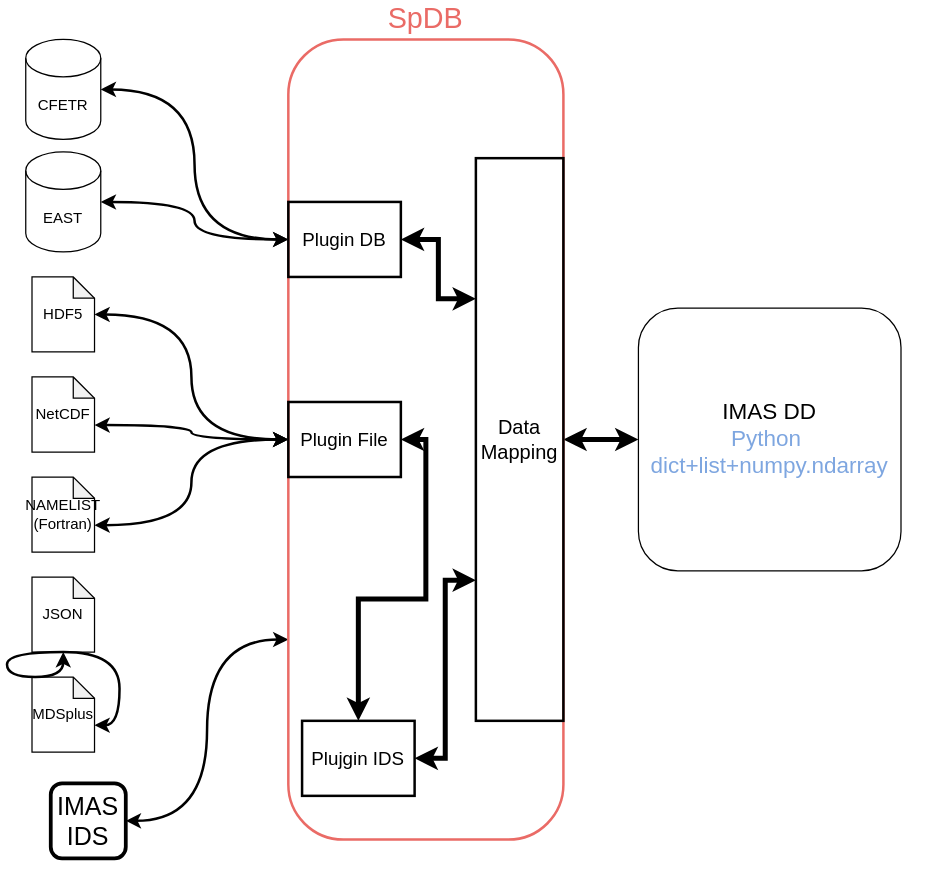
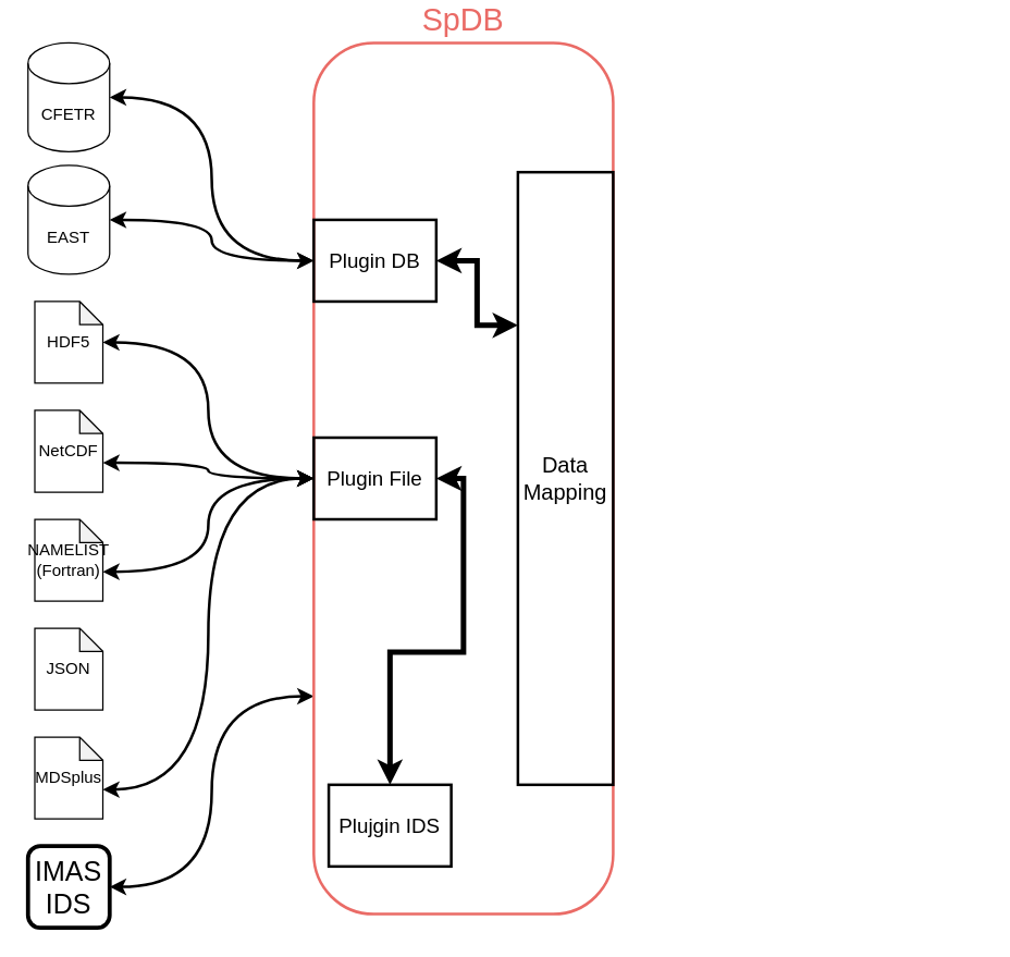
  <mxCell id="0" />
  <mxCell id="1" parent="0" />
  <mxCell id="2" style="edgeStyle=orthogonalEdgeStyle;rounded=0;orthogonalLoop=1;jettySize=auto;html=1;exitX=1;exitY=0.5;exitDx=0;exitDy=0;startArrow=classic;startFill=1;strokeWidth=2;curved=1;entryX=0;entryY=0.75;entryDx=0;entryDy=0;" parent="1" source="3" target="19" edge="1"><mxGeometry relative="1" as="geometry"><mxPoint x="240" y="580" as="targetPoint" /></mxGeometry></mxCell>
- <mxCell id="3" value="&lt;font style=&quot;font-size: 20px&quot;&gt;IMAS&lt;br&gt;IDS&lt;br&gt;&lt;/font&gt;" style="whiteSpace=wrap;html=1;aspect=fixed;rounded=1;fillColor=none;strokeWidth=3;" parent="1" vertex="1"><mxGeometry x="40" y="615" width="60" height="60" as="geometry" /></mxCell>
+ <mxCell id="3" value="&lt;font style=&quot;font-size: 20px&quot;&gt;IMAS&lt;br&gt;IDS&lt;br&gt;&lt;/font&gt;" style="whiteSpace=wrap;html=1;aspect=fixed;rounded=1;fillColor=none;strokeWidth=3;" parent="1" vertex="1"><mxGeometry x="20" y="610" width="60" height="60" as="geometry" /></mxCell>
  <mxCell id="4" style="edgeStyle=orthogonalEdgeStyle;curved=1;rounded=0;orthogonalLoop=1;jettySize=auto;html=1;exitX=1;exitY=0.5;exitDx=0;exitDy=0;exitPerimeter=0;entryX=0;entryY=0.25;entryDx=0;entryDy=0;startArrow=classic;startFill=1;strokeWidth=2;" parent="1" source="5" target="19" edge="1"><mxGeometry relative="1" as="geometry"><mxPoint x="285.147" y="195.147" as="targetPoint" /></mxGeometry></mxCell>
  <mxCell id="5" value="EAST" style="shape=cylinder3;whiteSpace=wrap;html=1;boundedLbl=1;backgroundOutline=1;size=15;rounded=1;strokeWidth=1;fillColor=none;" parent="1" vertex="1"><mxGeometry x="20" y="110" width="60" height="80" as="geometry" /></mxCell>
  <mxCell id="6" style="edgeStyle=orthogonalEdgeStyle;curved=1;rounded=0;orthogonalLoop=1;jettySize=auto;html=1;exitX=1;exitY=0.5;exitDx=0;exitDy=0;exitPerimeter=0;startArrow=classic;startFill=1;strokeWidth=2;entryX=0;entryY=0.25;entryDx=0;entryDy=0;" parent="1" source="7" target="19" edge="1"><mxGeometry relative="1" as="geometry"><mxPoint x="270" y="160" as="targetPoint" /></mxGeometry></mxCell>
  <mxCell id="7" value="CFETR" style="shape=cylinder3;whiteSpace=wrap;html=1;boundedLbl=1;backgroundOutline=1;size=15;rounded=1;strokeWidth=1;fillColor=none;" parent="1" vertex="1"><mxGeometry x="20" y="20" width="60" height="80" as="geometry" /></mxCell>
  <mxCell id="8" value="" style="edgeStyle=orthogonalEdgeStyle;curved=1;rounded=0;orthogonalLoop=1;jettySize=auto;html=1;startArrow=classic;startFill=1;strokeWidth=2;entryX=0;entryY=0.5;entryDx=0;entryDy=0;" parent="1" source="9" target="19" edge="1"><mxGeometry relative="1" as="geometry"><mxPoint x="240" y="280" as="targetPoint" /></mxGeometry></mxCell>
  <mxCell id="9" value="HDF5" style="shape=note;whiteSpace=wrap;html=1;backgroundOutline=1;darkOpacity=0.05;rounded=1;strokeWidth=1;fillColor=none;size=17;" parent="1" vertex="1"><mxGeometry x="25" y="210" width="50" height="60" as="geometry" /></mxCell>
- <mxCell id="10" style="edgeStyle=orthogonalEdgeStyle;curved=1;rounded=0;orthogonalLoop=1;jettySize=auto;html=1;exitX=0;exitY=0;exitDx=50;exitDy=38.5;exitPerimeter=0;startArrow=classic;startFill=1;strokeWidth=2;entryX=0;entryY=0.5;entryDx=0;entryDy=0;" parent="1" source="11" target="19" edge="1"><mxGeometry relative="1" as="geometry"><mxPoint x="285" y="459" as="targetPoint" /></mxGeometry></mxCell>
+ <mxCell id="10" style="edgeStyle=orthogonalEdgeStyle;curved=1;rounded=0;orthogonalLoop=1;jettySize=auto;html=1;exitX=0;exitY=0;exitDx=50;exitDy=38.5;exitPerimeter=0;startArrow=classic;startFill=1;strokeWidth=2;" parent="1" source="11" target="24" edge="1"><mxGeometry relative="1" as="geometry"><mxPoint x="285" y="459" as="targetPoint" /></mxGeometry></mxCell>
  <mxCell id="11" value="NAMELIST&lt;br&gt;(Fortran)" style="shape=note;whiteSpace=wrap;html=1;backgroundOutline=1;darkOpacity=0.05;rounded=1;strokeWidth=1;fillColor=none;size=17;" parent="1" vertex="1"><mxGeometry x="25" y="370" width="50" height="60" as="geometry" /></mxCell>
  <mxCell id="12" style="edgeStyle=orthogonalEdgeStyle;curved=1;rounded=0;orthogonalLoop=1;jettySize=auto;html=1;exitX=0;exitY=0;exitDx=50;exitDy=38.5;exitPerimeter=0;startArrow=classic;startFill=1;strokeWidth=2;entryX=0;entryY=0.5;entryDx=0;entryDy=0;" parent="1" source="13" target="19" edge="1"><mxGeometry relative="1" as="geometry"><mxPoint x="260" y="373" as="targetPoint" /></mxGeometry></mxCell>
  <mxCell id="13" value="NetCDF" style="shape=note;whiteSpace=wrap;html=1;backgroundOutline=1;darkOpacity=0.05;rounded=1;strokeWidth=1;fillColor=none;size=17;" parent="1" vertex="1"><mxGeometry x="25" y="290" width="50" height="60" as="geometry" /></mxCell>
- <mxCell id="14" style="edgeStyle=orthogonalEdgeStyle;curved=1;rounded=0;orthogonalLoop=1;jettySize=auto;html=1;exitX=0;exitY=0;exitDx=50;exitDy=38.5;exitPerimeter=0;startArrow=classic;startFill=1;strokeWidth=2;" parent="1" source="15" target="16" edge="1"><mxGeometry relative="1" as="geometry"><mxPoint x="454.853" y="364.853" as="targetPoint" /></mxGeometry></mxCell>
+ <mxCell id="14" style="edgeStyle=orthogonalEdgeStyle;curved=1;rounded=0;orthogonalLoop=1;jettySize=auto;html=1;exitX=0;exitY=0;exitDx=50;exitDy=38.5;exitPerimeter=0;entryX=0;entryY=0.5;entryDx=0;entryDy=0;startArrow=classic;startFill=1;strokeWidth=2;" parent="1" source="15" target="19" edge="1"><mxGeometry relative="1" as="geometry"><mxPoint x="454.853" y="364.853" as="targetPoint" /></mxGeometry></mxCell>
  <mxCell id="15" value="MDSplus" style="shape=note;whiteSpace=wrap;html=1;backgroundOutline=1;darkOpacity=0.05;rounded=1;strokeWidth=1;fillColor=none;size=17;" parent="1" vertex="1"><mxGeometry x="25" y="530" width="50" height="60" as="geometry" /></mxCell>
  <mxCell id="16" value="JSON" style="shape=note;whiteSpace=wrap;html=1;backgroundOutline=1;darkOpacity=0.05;rounded=1;strokeWidth=1;fillColor=none;size=17;" parent="1" vertex="1"><mxGeometry x="25" y="450" width="50" height="60" as="geometry" /></mxCell>
- <mxCell id="17" value="&lt;font style=&quot;font-size: 18px&quot;&gt;IMAS DD&lt;br&gt;&lt;font color=&quot;#7ea6e0&quot;&gt;Python&amp;nbsp;&lt;br&gt;dict+list+numpy.ndarray&lt;/font&gt;&lt;/font&gt;" style="rounded=1;whiteSpace=wrap;html=1;fontFamily=Helvetica;fontSize=12;fontColor=#000000;align=center;strokeColor=#000000;" parent="1" vertex="1"><mxGeometry x="510" y="235" width="210" height="210" as="geometry" /></mxCell>
- <mxCell id="18" style="edgeStyle=orthogonalEdgeStyle;rounded=0;orthogonalLoop=1;jettySize=auto;html=1;exitX=1;exitY=0.5;exitDx=0;exitDy=0;strokeWidth=4;startArrow=classic;startFill=1;fontSize=8;" parent="1" source="19" target="17" edge="1"><mxGeometry relative="1" as="geometry" /></mxCell>
  <mxCell id="19" value="&lt;font style=&quot;font-size: 23px&quot; color=&quot;#ea6b66&quot;&gt;SpDB&lt;/font&gt;" style="rounded=1;whiteSpace=wrap;html=1;fillColor=none;strokeWidth=2;fontColor=#FFB570;arcSize=20;labelPosition=center;verticalLabelPosition=top;align=center;verticalAlign=bottom;strokeColor=#EA6B66;" parent="1" vertex="1"><mxGeometry x="230" y="20" width="220" height="640" as="geometry" /></mxCell>
  <mxCell id="20" value="&lt;font style=&quot;font-size: 16px&quot; color=&quot;#000000&quot;&gt;Data&lt;br&gt;Mapping&lt;/font&gt;" style="rounded=0;whiteSpace=wrap;html=1;strokeWidth=2;fillColor=none;fontSize=8;fontColor=#FFB570;" parent="1" vertex="1"><mxGeometry x="380" y="115" width="70" height="450" as="geometry" /></mxCell>
  <mxCell id="21" style="edgeStyle=orthogonalEdgeStyle;rounded=0;orthogonalLoop=1;jettySize=auto;html=1;exitX=1;exitY=0.5;exitDx=0;exitDy=0;entryX=0;entryY=0.25;entryDx=0;entryDy=0;startArrow=classic;startFill=1;strokeWidth=4;fontSize=8;fontColor=#FFB570;" parent="1" source="22" target="20" edge="1"><mxGeometry relative="1" as="geometry" /></mxCell>
  <mxCell id="22" value="&lt;font color=&quot;#000000&quot; style=&quot;font-size: 15px&quot;&gt;Plugin DB&lt;/font&gt;" style="rounded=0;whiteSpace=wrap;html=1;strokeWidth=2;fillColor=none;fontSize=8;fontColor=#FFB570;" parent="1" vertex="1"><mxGeometry x="230" y="150" width="90" height="60" as="geometry" /></mxCell>
  <mxCell id="23" style="edgeStyle=orthogonalEdgeStyle;rounded=0;orthogonalLoop=1;jettySize=auto;html=1;exitX=1;exitY=0.5;exitDx=0;exitDy=0;startArrow=classic;startFill=1;strokeWidth=4;fontSize=8;fontColor=#FFB570;" parent="1" source="24" target="26" edge="1"><mxGeometry relative="1" as="geometry" /></mxCell>
  <mxCell id="24" value="&lt;font color=&quot;#000000&quot; style=&quot;font-size: 15px&quot;&gt;Plugin File&lt;/font&gt;" style="rounded=0;whiteSpace=wrap;html=1;strokeWidth=2;fillColor=none;fontSize=8;fontColor=#FFB570;" parent="1" vertex="1"><mxGeometry x="230" y="310" width="90" height="60" as="geometry" /></mxCell>
- <mxCell id="25" style="edgeStyle=orthogonalEdgeStyle;rounded=0;orthogonalLoop=1;jettySize=auto;html=1;exitX=1;exitY=0.5;exitDx=0;exitDy=0;entryX=0;entryY=0.75;entryDx=0;entryDy=0;startArrow=classic;startFill=1;strokeWidth=4;fontSize=8;fontColor=#FFB570;" parent="1" source="26" target="20" edge="1"><mxGeometry relative="1" as="geometry" /></mxCell>
  <mxCell id="26" value="&lt;font style=&quot;font-size: 15px&quot; color=&quot;#000000&quot;&gt;Plujgin IDS&lt;/font&gt;" style="rounded=0;whiteSpace=wrap;html=1;strokeWidth=2;fillColor=none;fontSize=8;fontColor=#FFB570;" parent="1" vertex="1"><mxGeometry x="241" y="565" width="90" height="60" as="geometry" /></mxCell>
